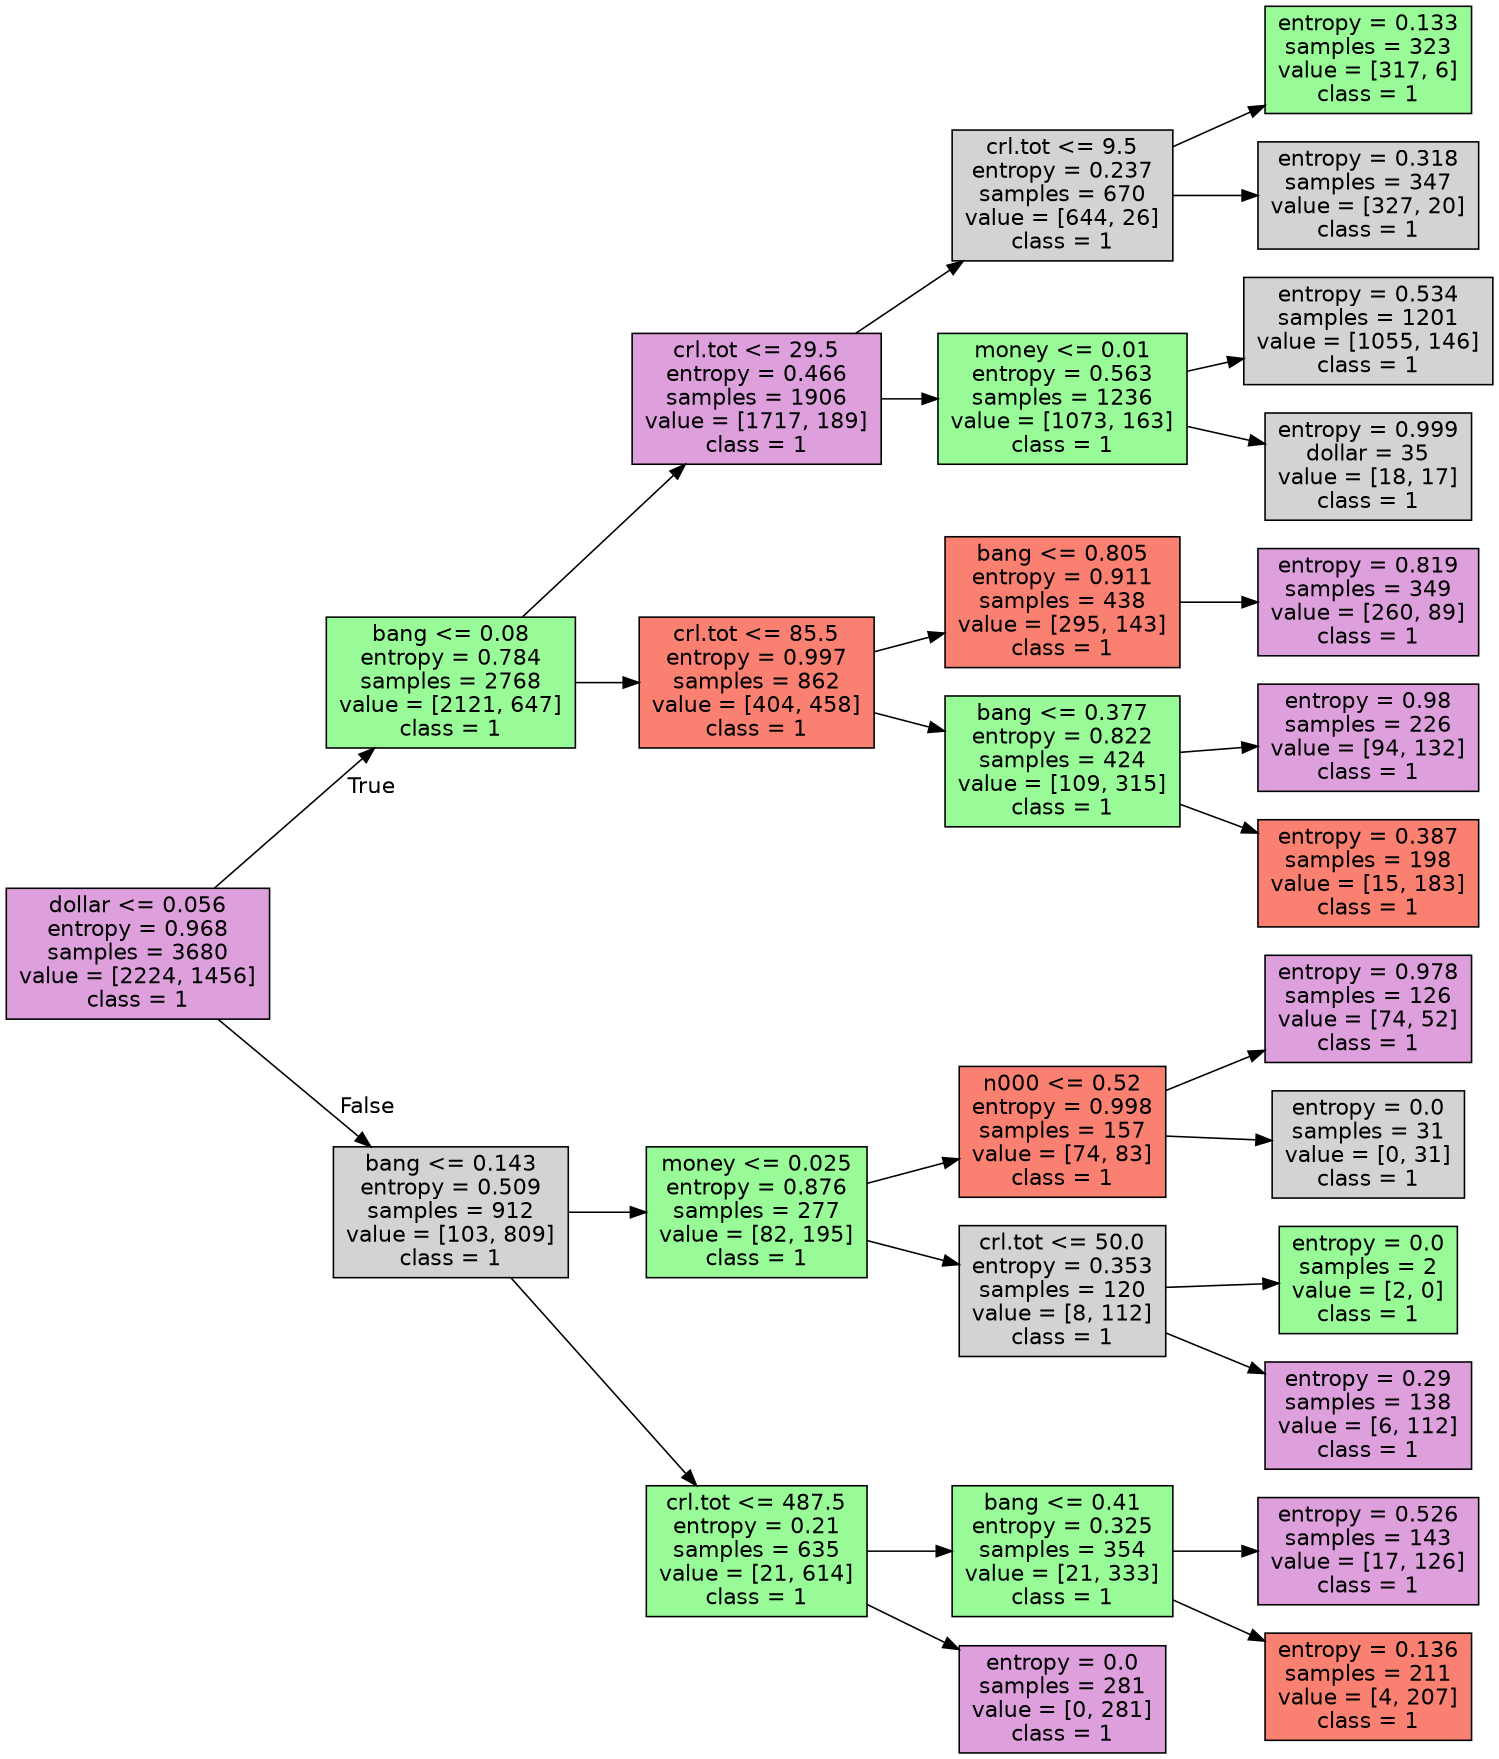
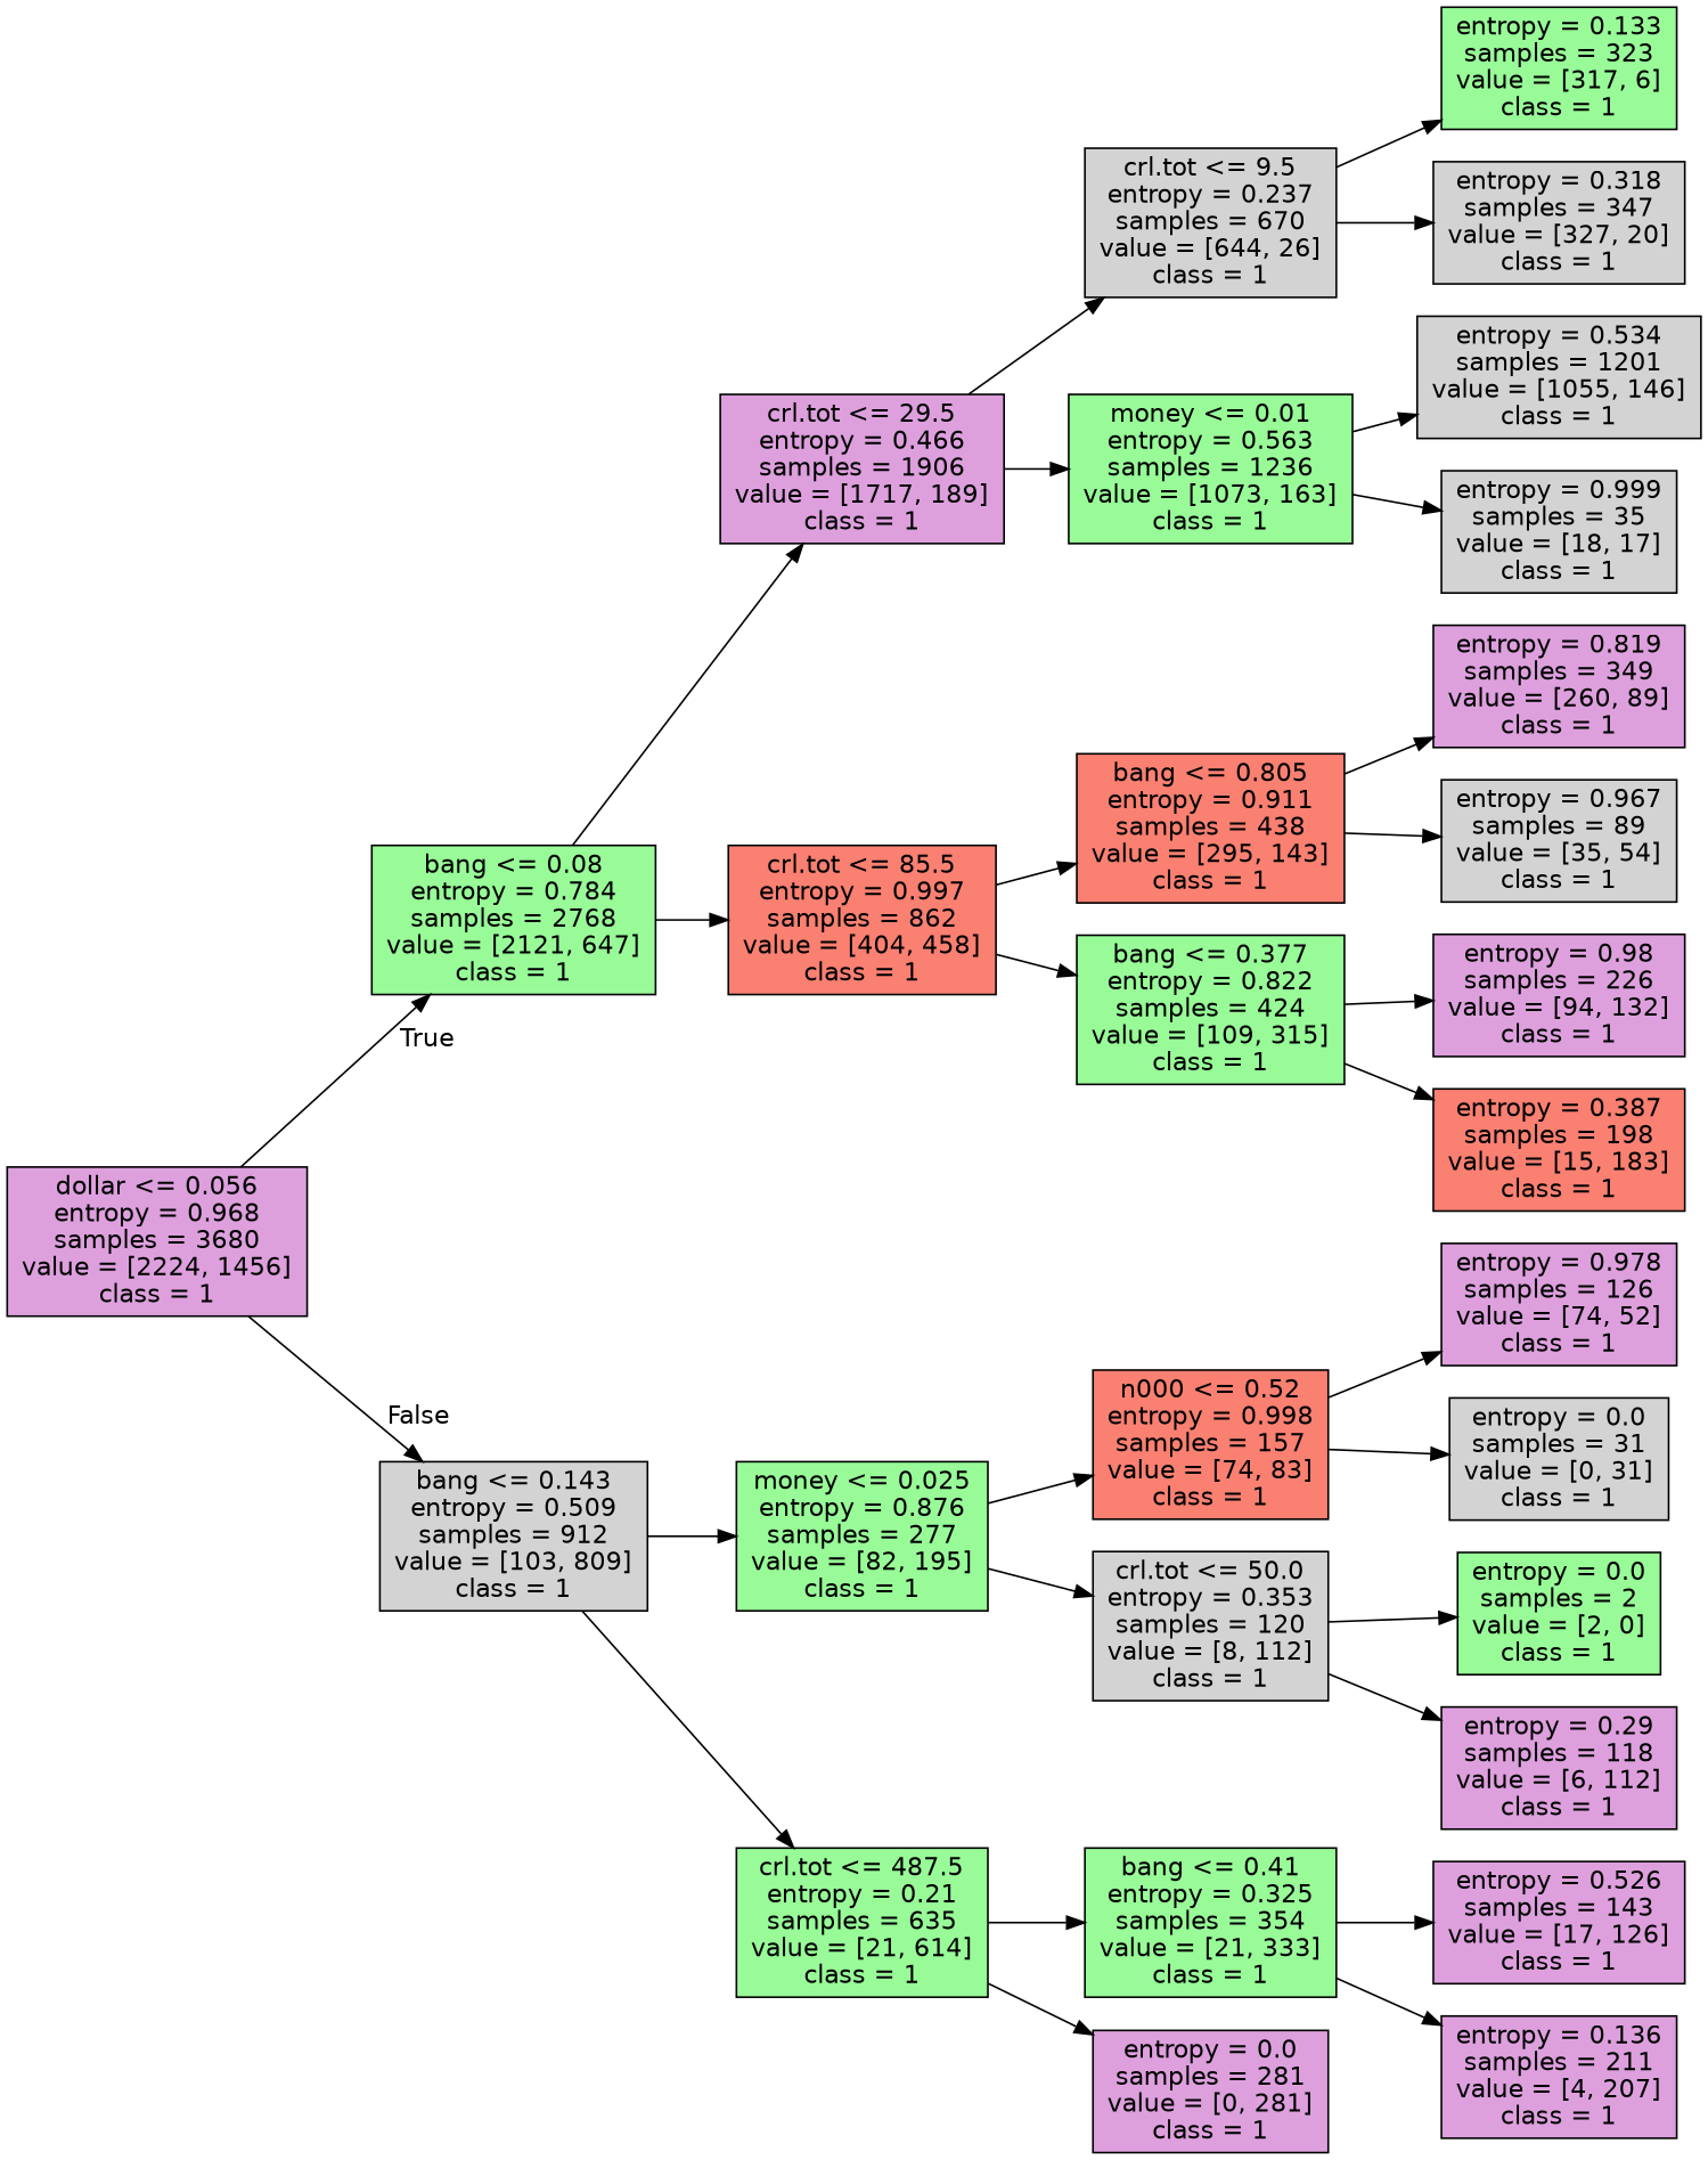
  digraph {
    rankdir=LR
    node [color=black fillcolor=plum fontname=helvetica shape=box style=filled]
    edge [fontname=helvetica]
    n1 [label="dollar <= 0.056\nentropy = 0.968\nsamples = 3680\nvalue = [2224, 1456]\nclass = 1"]
    n2 [fillcolor=palegreen label="bang <= 0.08\nentropy = 0.784\nsamples = 2768\nvalue = [2121, 647]\nclass = 1"]
    n3 [fillcolor=lightgrey label="bang <= 0.143\nentropy = 0.509\nsamples = 912\nvalue = [103, 809]\nclass = 1"]
    n4 [label="crl.tot <= 29.5\nentropy = 0.466\nsamples = 1906\nvalue = [1717, 189]\nclass = 1"]
    n5 [fillcolor=salmon label="crl.tot <= 85.5\nentropy = 0.997\nsamples = 862\nvalue = [404, 458]\nclass = 1"]
    n6 [fillcolor=palegreen label="money <= 0.025\nentropy = 0.876\nsamples = 277\nvalue = [82, 195]\nclass = 1"]
    n7 [fillcolor=palegreen label="crl.tot <= 487.5\nentropy = 0.21\nsamples = 635\nvalue = [21, 614]\nclass = 1"]
    n8 [fillcolor=lightgrey label="crl.tot <= 9.5\nentropy = 0.237\nsamples = 670\nvalue = [644, 26]\nclass = 1"]
    n9 [fillcolor=palegreen label="money <= 0.01\nentropy = 0.563\nsamples = 1236\nvalue = [1073, 163]\nclass = 1"]
    n10 [fillcolor=salmon label="bang <= 0.805\nentropy = 0.911\nsamples = 438\nvalue = [295, 143]\nclass = 1"]
    n11 [fillcolor=palegreen label="bang <= 0.377\nentropy = 0.822\nsamples = 424\nvalue = [109, 315]\nclass = 1"]
    n12 [fillcolor=palegreen label="entropy = 0.133\nsamples = 323\nvalue = [317, 6]\nclass = 1"]
    n13 [fillcolor=lightgrey label="entropy = 0.318\nsamples = 347\nvalue = [327, 20]\nclass = 1"]
    n14 [fillcolor=lightgrey label="entropy = 0.534\nsamples = 1201\nvalue = [1055, 146]\nclass = 1"]
-   n15 [fillcolor=lightgrey label="entropy = 0.999\ndollar = 35\nvalue = [18, 17]\nclass = 1"]
+   n15 [fillcolor=lightgrey label="entropy = 0.999\nsamples = 35\nvalue = [18, 17]\nclass = 1"]
    n16 [label="entropy = 0.819\nsamples = 349\nvalue = [260, 89]\nclass = 1"]
+   n17 [fillcolor=lightgrey label="entropy = 0.967\nsamples = 89\nvalue = [35, 54]\nclass = 1"]
    n18 [label="entropy = 0.98\nsamples = 226\nvalue = [94, 132]\nclass = 1"]
    n19 [fillcolor=salmon label="entropy = 0.387\nsamples = 198\nvalue = [15, 183]\nclass = 1"]
    n20 [fillcolor=salmon label="n000 <= 0.52\nentropy = 0.998\nsamples = 157\nvalue = [74, 83]\nclass = 1"]
    n21 [fillcolor=lightgrey label="crl.tot <= 50.0\nentropy = 0.353\nsamples = 120\nvalue = [8, 112]\nclass = 1"]
    n22 [fillcolor=palegreen label="bang <= 0.41\nentropy = 0.325\nsamples = 354\nvalue = [21, 333]\nclass = 1"]
    n23 [label="entropy = 0.0\nsamples = 281\nvalue = [0, 281]\nclass = 1"]
    n24 [label="entropy = 0.978\nsamples = 126\nvalue = [74, 52]\nclass = 1"]
    n25 [fillcolor=lightgrey label="entropy = 0.0\nsamples = 31\nvalue = [0, 31]\nclass = 1"]
    n26 [fillcolor=palegreen label="entropy = 0.0\nsamples = 2\nvalue = [2, 0]\nclass = 1"]
-   n27 [label="entropy = 0.29\nsamples = 138\nvalue = [6, 112]\nclass = 1"]
+   n27 [label="entropy = 0.29\nsamples = 118\nvalue = [6, 112]\nclass = 1"]
    n28 [label="entropy = 0.526\nsamples = 143\nvalue = [17, 126]\nclass = 1"]
-   n29 [fillcolor=salmon label="entropy = 0.136\nsamples = 211\nvalue = [4, 207]\nclass = 1"]
+   n29 [label="entropy = 0.136\nsamples = 211\nvalue = [4, 207]\nclass = 1"]
    n1 -> n2 [headlabel=True labelangle=45 labeldistance=2.5]
    n1 -> n3 [headlabel=False labelangle=-45 labeldistance=2.5]
    n2 -> n4
    n2 -> n5
    n3 -> n6
    n3 -> n7
    n4 -> n8
    n4 -> n9
    n5 -> n10
    n5 -> n11
    n6 -> n20
    n6 -> n21
    n7 -> n22
    n7 -> n23
    n8 -> n12
    n8 -> n13
    n9 -> n14
    n9 -> n15
    n10 -> n16
+   n10 -> n17
    n11 -> n18
    n11 -> n19
    n20 -> n24
    n20 -> n25
    n21 -> n26
    n21 -> n27
    n22 -> n28
    n22 -> n29
  }
